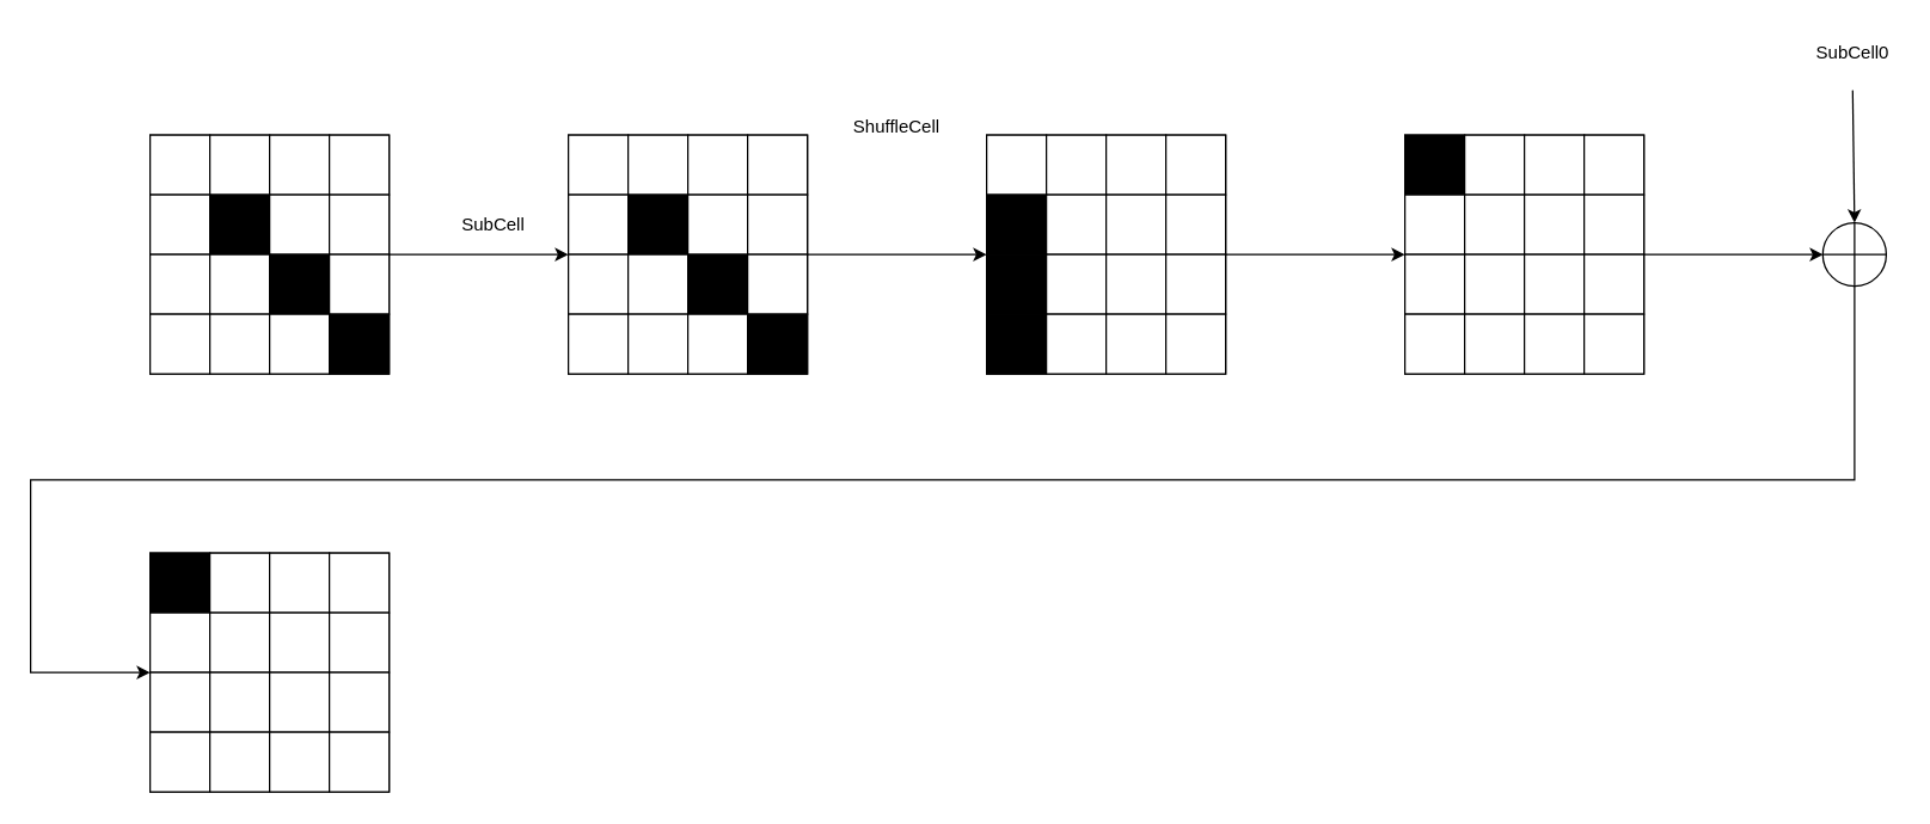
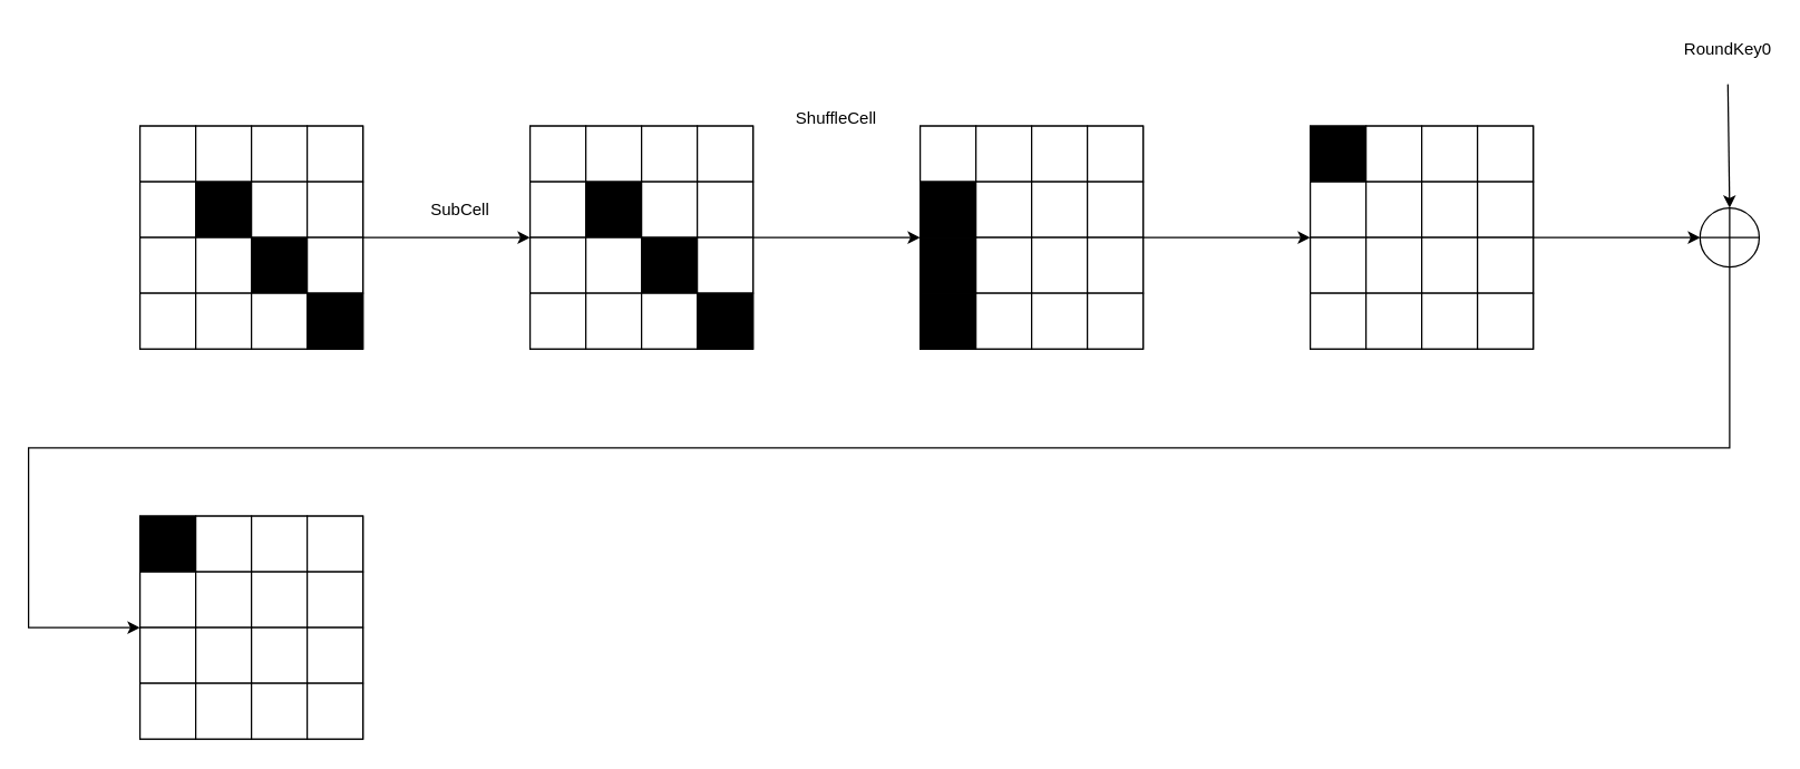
  <mxCell id="0" />
  <mxCell id="1" parent="0" />
  <mxCell id="2" value="" style="rounded=0;whiteSpace=wrap;html=1;" vertex="1" parent="1"><mxGeometry x="100" y="90" width="160" height="160" as="geometry" /></mxCell>
  <mxCell id="3" value="" style="rounded=0;whiteSpace=wrap;html=1;fillColor=#FFFFFF;" vertex="1" parent="1"><mxGeometry x="100" y="90" width="40" height="40" as="geometry" /></mxCell>
  <mxCell id="4" value="" style="rounded=0;whiteSpace=wrap;html=1;" vertex="1" parent="1"><mxGeometry x="140" y="90" width="40" height="40" as="geometry" /></mxCell>
  <mxCell id="5" value="" style="rounded=0;whiteSpace=wrap;html=1;" vertex="1" parent="1"><mxGeometry x="180" y="90" width="40" height="40" as="geometry" /></mxCell>
  <mxCell id="6" value="" style="rounded=0;whiteSpace=wrap;html=1;" vertex="1" parent="1"><mxGeometry x="220" y="90" width="40" height="40" as="geometry" /></mxCell>
  <mxCell id="7" value="" style="rounded=0;whiteSpace=wrap;html=1;fillColor=#FFFFFF;" vertex="1" parent="1"><mxGeometry x="100" y="130" width="40" height="40" as="geometry" /></mxCell>
  <mxCell id="8" value="" style="rounded=0;whiteSpace=wrap;html=1;fillColor=#000000;" vertex="1" parent="1"><mxGeometry x="140" y="130" width="40" height="40" as="geometry" /></mxCell>
  <mxCell id="9" value="" style="rounded=0;whiteSpace=wrap;html=1;fillColor=#FFFFFF;" vertex="1" parent="1"><mxGeometry x="180" y="130" width="40" height="40" as="geometry" /></mxCell>
  <mxCell id="10" value="" style="rounded=0;whiteSpace=wrap;html=1;" vertex="1" parent="1"><mxGeometry x="220" y="130" width="40" height="40" as="geometry" /></mxCell>
  <mxCell id="11" value="" style="rounded=0;whiteSpace=wrap;html=1;fillColor=#FFFFFF;" vertex="1" parent="1"><mxGeometry x="100" y="170" width="40" height="40" as="geometry" /></mxCell>
  <mxCell id="12" value="" style="rounded=0;whiteSpace=wrap;html=1;" vertex="1" parent="1"><mxGeometry x="140" y="170" width="40" height="40" as="geometry" /></mxCell>
  <mxCell id="13" value="" style="rounded=0;whiteSpace=wrap;html=1;fillColor=#000000;" vertex="1" parent="1"><mxGeometry x="180" y="170" width="40" height="40" as="geometry" /></mxCell>
  <mxCell id="14" value="" style="rounded=0;whiteSpace=wrap;html=1;fillColor=#FFFFFF;" vertex="1" parent="1"><mxGeometry x="220" y="170" width="40" height="40" as="geometry" /></mxCell>
  <mxCell id="15" value="" style="rounded=0;whiteSpace=wrap;html=1;fillColor=#FFFFFF;" vertex="1" parent="1"><mxGeometry x="100" y="210" width="40" height="40" as="geometry" /></mxCell>
  <mxCell id="16" value="" style="rounded=0;whiteSpace=wrap;html=1;fillColor=#FFFFFF;" vertex="1" parent="1"><mxGeometry x="140" y="210" width="40" height="40" as="geometry" /></mxCell>
  <mxCell id="17" value="" style="rounded=0;whiteSpace=wrap;html=1;" vertex="1" parent="1"><mxGeometry x="180" y="210" width="40" height="40" as="geometry" /></mxCell>
  <mxCell id="18" value="" style="rounded=0;whiteSpace=wrap;html=1;fillColor=#000000;" vertex="1" parent="1"><mxGeometry x="220" y="210" width="40" height="40" as="geometry" /></mxCell>
  <mxCell id="19" value="SubCell" style="text;html=1;strokeColor=none;fillColor=none;align=center;verticalAlign=middle;whiteSpace=wrap;rounded=0;" vertex="1" parent="1"><mxGeometry x="300" y="135" width="60" height="30" as="geometry" /></mxCell>
  <mxCell id="20" value="" style="rounded=0;whiteSpace=wrap;html=1;" vertex="1" parent="1"><mxGeometry x="380" y="90" width="160" height="160" as="geometry" /></mxCell>
  <mxCell id="21" value="" style="rounded=0;whiteSpace=wrap;html=1;fillColor=#FFFFFF;" vertex="1" parent="1"><mxGeometry x="380" y="90" width="40" height="40" as="geometry" /></mxCell>
  <mxCell id="22" value="" style="rounded=0;whiteSpace=wrap;html=1;" vertex="1" parent="1"><mxGeometry x="420" y="90" width="40" height="40" as="geometry" /></mxCell>
  <mxCell id="23" value="" style="rounded=0;whiteSpace=wrap;html=1;" vertex="1" parent="1"><mxGeometry x="460" y="90" width="40" height="40" as="geometry" /></mxCell>
  <mxCell id="24" value="" style="rounded=0;whiteSpace=wrap;html=1;" vertex="1" parent="1"><mxGeometry x="500" y="90" width="40" height="40" as="geometry" /></mxCell>
  <mxCell id="25" value="" style="rounded=0;whiteSpace=wrap;html=1;fillColor=#FFFFFF;" vertex="1" parent="1"><mxGeometry x="380" y="130" width="40" height="40" as="geometry" /></mxCell>
  <mxCell id="26" value="" style="rounded=0;whiteSpace=wrap;html=1;fillColor=#000000;" vertex="1" parent="1"><mxGeometry x="420" y="130" width="40" height="40" as="geometry" /></mxCell>
  <mxCell id="27" value="" style="rounded=0;whiteSpace=wrap;html=1;fillColor=#FFFFFF;" vertex="1" parent="1"><mxGeometry x="460" y="130" width="40" height="40" as="geometry" /></mxCell>
  <mxCell id="28" value="" style="rounded=0;whiteSpace=wrap;html=1;" vertex="1" parent="1"><mxGeometry x="500" y="130" width="40" height="40" as="geometry" /></mxCell>
  <mxCell id="29" value="" style="rounded=0;whiteSpace=wrap;html=1;fillColor=#FFFFFF;" vertex="1" parent="1"><mxGeometry x="380" y="170" width="40" height="40" as="geometry" /></mxCell>
  <mxCell id="30" value="" style="rounded=0;whiteSpace=wrap;html=1;" vertex="1" parent="1"><mxGeometry x="420" y="170" width="40" height="40" as="geometry" /></mxCell>
  <mxCell id="31" value="" style="rounded=0;whiteSpace=wrap;html=1;fillColor=#000000;" vertex="1" parent="1"><mxGeometry x="460" y="170" width="40" height="40" as="geometry" /></mxCell>
  <mxCell id="32" value="" style="rounded=0;whiteSpace=wrap;html=1;fillColor=#FFFFFF;" vertex="1" parent="1"><mxGeometry x="500" y="170" width="40" height="40" as="geometry" /></mxCell>
  <mxCell id="33" value="" style="rounded=0;whiteSpace=wrap;html=1;fillColor=#FFFFFF;" vertex="1" parent="1"><mxGeometry x="380" y="210" width="40" height="40" as="geometry" /></mxCell>
  <mxCell id="34" value="" style="rounded=0;whiteSpace=wrap;html=1;fillColor=#FFFFFF;" vertex="1" parent="1"><mxGeometry x="420" y="210" width="40" height="40" as="geometry" /></mxCell>
  <mxCell id="35" value="" style="rounded=0;whiteSpace=wrap;html=1;" vertex="1" parent="1"><mxGeometry x="460" y="210" width="40" height="40" as="geometry" /></mxCell>
  <mxCell id="36" value="" style="rounded=0;whiteSpace=wrap;html=1;fillColor=#000000;" vertex="1" parent="1"><mxGeometry x="500" y="210" width="40" height="40" as="geometry" /></mxCell>
  <mxCell id="37" value="" style="endArrow=classic;html=1;rounded=0;exitX=1;exitY=0;exitDx=0;exitDy=0;entryX=0;entryY=0;entryDx=0;entryDy=0;" edge="1" parent="1" source="32" target="48"><mxGeometry width="50" height="50" relative="1" as="geometry"><mxPoint x="600" y="250" as="sourcePoint" /><mxPoint x="620" y="290" as="targetPoint" /></mxGeometry></mxCell>
  <mxCell id="38" value="ShuffleCell" style="text;html=1;strokeColor=none;fillColor=none;align=center;verticalAlign=middle;whiteSpace=wrap;rounded=0;" vertex="1" parent="1"><mxGeometry x="570" y="70" width="60" height="30" as="geometry" /></mxCell>
  <mxCell id="39" value="" style="rounded=0;whiteSpace=wrap;html=1;" vertex="1" parent="1"><mxGeometry x="660" y="90" width="160" height="160" as="geometry" /></mxCell>
  <mxCell id="40" value="" style="rounded=0;whiteSpace=wrap;html=1;strokeColor=default;fillColor=#FFFFFF;" vertex="1" parent="1"><mxGeometry x="660" y="90" width="40" height="40" as="geometry" /></mxCell>
  <mxCell id="41" value="" style="rounded=0;whiteSpace=wrap;html=1;fillColor=#FFFFFF;" vertex="1" parent="1"><mxGeometry x="700" y="90" width="40" height="40" as="geometry" /></mxCell>
  <mxCell id="42" value="" style="rounded=0;whiteSpace=wrap;html=1;fillColor=#FFFFFF;" vertex="1" parent="1"><mxGeometry x="740" y="90" width="40" height="40" as="geometry" /></mxCell>
  <mxCell id="43" value="" style="rounded=0;whiteSpace=wrap;html=1;fillColor=#FFFFFF;" vertex="1" parent="1"><mxGeometry x="780" y="90" width="40" height="40" as="geometry" /></mxCell>
  <mxCell id="44" value="" style="rounded=0;whiteSpace=wrap;html=1;fillColor=#000000;" vertex="1" parent="1"><mxGeometry x="660" y="130" width="40" height="40" as="geometry" /></mxCell>
  <mxCell id="45" value="" style="rounded=0;whiteSpace=wrap;html=1;" vertex="1" parent="1"><mxGeometry x="700" y="130" width="40" height="40" as="geometry" /></mxCell>
  <mxCell id="46" value="" style="rounded=0;whiteSpace=wrap;html=1;" vertex="1" parent="1"><mxGeometry x="740" y="130" width="40" height="40" as="geometry" /></mxCell>
  <mxCell id="47" value="" style="rounded=0;whiteSpace=wrap;html=1;" vertex="1" parent="1"><mxGeometry x="780" y="130" width="40" height="40" as="geometry" /></mxCell>
  <mxCell id="48" value="" style="rounded=0;whiteSpace=wrap;html=1;fillColor=#000000;" vertex="1" parent="1"><mxGeometry x="660" y="170" width="40" height="40" as="geometry" /></mxCell>
  <mxCell id="49" value="" style="rounded=0;whiteSpace=wrap;html=1;" vertex="1" parent="1"><mxGeometry x="700" y="170" width="40" height="40" as="geometry" /></mxCell>
  <mxCell id="50" value="" style="rounded=0;whiteSpace=wrap;html=1;" vertex="1" parent="1"><mxGeometry x="740" y="170" width="40" height="40" as="geometry" /></mxCell>
  <mxCell id="51" value="" style="rounded=0;whiteSpace=wrap;html=1;" vertex="1" parent="1"><mxGeometry x="780" y="170" width="40" height="40" as="geometry" /></mxCell>
  <mxCell id="52" value="" style="rounded=0;whiteSpace=wrap;html=1;fillColor=#000000;" vertex="1" parent="1"><mxGeometry x="660" y="210" width="40" height="40" as="geometry" /></mxCell>
  <mxCell id="53" value="" style="rounded=0;whiteSpace=wrap;html=1;" vertex="1" parent="1"><mxGeometry x="700" y="210" width="40" height="40" as="geometry" /></mxCell>
  <mxCell id="54" value="" style="rounded=0;whiteSpace=wrap;html=1;" vertex="1" parent="1"><mxGeometry x="740" y="210" width="40" height="40" as="geometry" /></mxCell>
  <mxCell id="55" value="" style="rounded=0;whiteSpace=wrap;html=1;" vertex="1" parent="1"><mxGeometry x="780" y="210" width="40" height="40" as="geometry" /></mxCell>
  <mxCell id="56" value="" style="endArrow=classic;html=1;rounded=0;exitX=1;exitY=0;exitDx=0;exitDy=0;" edge="1" parent="1" source="51"><mxGeometry width="50" height="50" relative="1" as="geometry"><mxPoint x="900" y="170" as="sourcePoint" /><mxPoint x="940" y="170" as="targetPoint" /></mxGeometry></mxCell>
  <mxCell id="57" style="edgeStyle=orthogonalEdgeStyle;rounded=0;orthogonalLoop=1;jettySize=auto;html=1;exitX=0.5;exitY=1;exitDx=0;exitDy=0;entryX=0;entryY=0;entryDx=0;entryDy=0;" edge="1" parent="1" source="58" target="91"><mxGeometry relative="1" as="geometry"><Array as="points"><mxPoint x="1241" y="321" /><mxPoint x="20" y="321" /><mxPoint x="20" y="450" /></Array></mxGeometry></mxCell>
  <mxCell id="58" value="" style="ellipse;whiteSpace=wrap;html=1;" vertex="1" parent="1"><mxGeometry x="1219.75" y="148.75" width="42.5" height="42.5" as="geometry" /></mxCell>
  <mxCell id="59" value="" style="endArrow=none;html=1;rounded=0;entryX=0.5;entryY=0;entryDx=0;entryDy=0;exitX=0.5;exitY=1;exitDx=0;exitDy=0;" edge="1" parent="1" source="58" target="58"><mxGeometry width="50" height="50" relative="1" as="geometry"><mxPoint x="1198.75" y="230" as="sourcePoint" /><mxPoint x="1248.75" y="180" as="targetPoint" /></mxGeometry></mxCell>
  <mxCell id="60" value="" style="endArrow=none;html=1;rounded=0;entryX=1;entryY=0.5;entryDx=0;entryDy=0;exitX=0;exitY=0.5;exitDx=0;exitDy=0;" edge="1" parent="1" source="58" target="58"><mxGeometry width="50" height="50" relative="1" as="geometry"><mxPoint x="1198.75" y="230" as="sourcePoint" /><mxPoint x="1248.75" y="180" as="targetPoint" /></mxGeometry></mxCell>
  <mxCell id="61" value="" style="endArrow=classic;html=1;rounded=0;entryX=0.5;entryY=0;entryDx=0;entryDy=0;" edge="1" parent="1" target="58"><mxGeometry width="50" height="50" relative="1" as="geometry"><mxPoint x="1239.75" y="60" as="sourcePoint" /><mxPoint x="1248.75" y="120" as="targetPoint" /></mxGeometry></mxCell>
- <mxCell id="62" value="&lt;div&gt;SubCell0&lt;/div&gt;" style="text;html=1;strokeColor=none;fillColor=none;align=center;verticalAlign=middle;whiteSpace=wrap;rounded=0;" vertex="1" parent="1"><mxGeometry x="1210" y="20" width="60" height="30" as="geometry" /></mxCell>
+ <mxCell id="62" value="&lt;div&gt;RoundKey0&lt;/div&gt;" style="text;html=1;strokeColor=none;fillColor=none;align=center;verticalAlign=middle;whiteSpace=wrap;rounded=0;" vertex="1" parent="1"><mxGeometry x="1210" y="20" width="60" height="30" as="geometry" /></mxCell>
  <mxCell id="63" value="" style="endArrow=classic;html=1;rounded=0;exitX=1;exitY=0;exitDx=0;exitDy=0;entryX=0;entryY=0;entryDx=0;entryDy=0;" edge="1" parent="1" source="14" target="29"><mxGeometry width="50" height="50" relative="1" as="geometry"><mxPoint x="420" y="210" as="sourcePoint" /><mxPoint x="470" y="160" as="targetPoint" /></mxGeometry></mxCell>
  <mxCell id="64" value="" style="rounded=0;whiteSpace=wrap;html=1;" vertex="1" parent="1"><mxGeometry x="940" y="90" width="160" height="160" as="geometry" /></mxCell>
  <mxCell id="65" value="" style="rounded=0;whiteSpace=wrap;html=1;strokeColor=#000000;fillColor=#000000;" vertex="1" parent="1"><mxGeometry x="940" y="90" width="40" height="40" as="geometry" /></mxCell>
  <mxCell id="66" value="" style="rounded=0;whiteSpace=wrap;html=1;" vertex="1" parent="1"><mxGeometry x="980" y="90" width="40" height="40" as="geometry" /></mxCell>
  <mxCell id="67" value="" style="rounded=0;whiteSpace=wrap;html=1;" vertex="1" parent="1"><mxGeometry x="1020" y="90" width="40" height="40" as="geometry" /></mxCell>
  <mxCell id="68" value="" style="rounded=0;whiteSpace=wrap;html=1;" vertex="1" parent="1"><mxGeometry x="1060" y="90" width="40" height="40" as="geometry" /></mxCell>
  <mxCell id="69" value="" style="rounded=0;whiteSpace=wrap;html=1;fillColor=#FFFFFF;" vertex="1" parent="1"><mxGeometry x="940" y="130" width="40" height="40" as="geometry" /></mxCell>
  <mxCell id="70" value="" style="rounded=0;whiteSpace=wrap;html=1;" vertex="1" parent="1"><mxGeometry x="980" y="130" width="40" height="40" as="geometry" /></mxCell>
  <mxCell id="71" value="" style="rounded=0;whiteSpace=wrap;html=1;fillColor=#FFFFFF;" vertex="1" parent="1"><mxGeometry x="1020" y="130" width="40" height="40" as="geometry" /></mxCell>
  <mxCell id="72" value="" style="rounded=0;whiteSpace=wrap;html=1;" vertex="1" parent="1"><mxGeometry x="1060" y="130" width="40" height="40" as="geometry" /></mxCell>
  <mxCell id="73" value="" style="rounded=0;whiteSpace=wrap;html=1;fillColor=#FFFFFF;" vertex="1" parent="1"><mxGeometry x="940" y="170" width="40" height="40" as="geometry" /></mxCell>
  <mxCell id="74" value="" style="rounded=0;whiteSpace=wrap;html=1;" vertex="1" parent="1"><mxGeometry x="980" y="170" width="40" height="40" as="geometry" /></mxCell>
  <mxCell id="75" value="" style="rounded=0;whiteSpace=wrap;html=1;" vertex="1" parent="1"><mxGeometry x="1020" y="170" width="40" height="40" as="geometry" /></mxCell>
  <mxCell id="76" value="" style="rounded=0;whiteSpace=wrap;html=1;fillColor=#FFFFFF;" vertex="1" parent="1"><mxGeometry x="1060" y="170" width="40" height="40" as="geometry" /></mxCell>
  <mxCell id="77" value="" style="rounded=0;whiteSpace=wrap;html=1;fillColor=#FFFFFF;" vertex="1" parent="1"><mxGeometry x="940" y="210" width="40" height="40" as="geometry" /></mxCell>
  <mxCell id="78" value="" style="rounded=0;whiteSpace=wrap;html=1;fillColor=#FFFFFF;" vertex="1" parent="1"><mxGeometry x="980" y="210" width="40" height="40" as="geometry" /></mxCell>
  <mxCell id="79" value="" style="rounded=0;whiteSpace=wrap;html=1;" vertex="1" parent="1"><mxGeometry x="1020" y="210" width="40" height="40" as="geometry" /></mxCell>
  <mxCell id="80" value="" style="rounded=0;whiteSpace=wrap;html=1;" vertex="1" parent="1"><mxGeometry x="1060" y="210" width="40" height="40" as="geometry" /></mxCell>
  <mxCell id="81" value="" style="endArrow=classic;html=1;rounded=0;exitX=1;exitY=0;exitDx=0;exitDy=0;" edge="1" parent="1" source="76"><mxGeometry width="50" height="50" relative="1" as="geometry"><mxPoint x="1180" y="170" as="sourcePoint" /><mxPoint x="1220" y="170" as="targetPoint" /></mxGeometry></mxCell>
  <mxCell id="82" value="" style="rounded=0;whiteSpace=wrap;html=1;" vertex="1" parent="1"><mxGeometry x="100" y="370" width="160" height="160" as="geometry" /></mxCell>
  <mxCell id="83" value="" style="rounded=0;whiteSpace=wrap;html=1;strokeColor=#000000;fillColor=#000000;" vertex="1" parent="1"><mxGeometry x="100" y="370" width="40" height="40" as="geometry" /></mxCell>
  <mxCell id="84" value="" style="rounded=0;whiteSpace=wrap;html=1;" vertex="1" parent="1"><mxGeometry x="140" y="370" width="40" height="40" as="geometry" /></mxCell>
  <mxCell id="85" value="" style="rounded=0;whiteSpace=wrap;html=1;" vertex="1" parent="1"><mxGeometry x="180" y="370" width="40" height="40" as="geometry" /></mxCell>
  <mxCell id="86" value="" style="rounded=0;whiteSpace=wrap;html=1;" vertex="1" parent="1"><mxGeometry x="220" y="370" width="40" height="40" as="geometry" /></mxCell>
  <mxCell id="87" value="" style="rounded=0;whiteSpace=wrap;html=1;fillColor=#FFFFFF;" vertex="1" parent="1"><mxGeometry x="100" y="410" width="40" height="40" as="geometry" /></mxCell>
  <mxCell id="88" value="" style="rounded=0;whiteSpace=wrap;html=1;" vertex="1" parent="1"><mxGeometry x="140" y="410" width="40" height="40" as="geometry" /></mxCell>
  <mxCell id="89" value="" style="rounded=0;whiteSpace=wrap;html=1;fillColor=#FFFFFF;" vertex="1" parent="1"><mxGeometry x="180" y="410" width="40" height="40" as="geometry" /></mxCell>
  <mxCell id="90" value="" style="rounded=0;whiteSpace=wrap;html=1;" vertex="1" parent="1"><mxGeometry x="220" y="410" width="40" height="40" as="geometry" /></mxCell>
  <mxCell id="91" value="" style="rounded=0;whiteSpace=wrap;html=1;fillColor=#FFFFFF;" vertex="1" parent="1"><mxGeometry x="100" y="450" width="40" height="40" as="geometry" /></mxCell>
  <mxCell id="92" value="" style="rounded=0;whiteSpace=wrap;html=1;" vertex="1" parent="1"><mxGeometry x="140" y="450" width="40" height="40" as="geometry" /></mxCell>
  <mxCell id="93" value="" style="rounded=0;whiteSpace=wrap;html=1;" vertex="1" parent="1"><mxGeometry x="180" y="450" width="40" height="40" as="geometry" /></mxCell>
  <mxCell id="94" value="" style="rounded=0;whiteSpace=wrap;html=1;fillColor=#FFFFFF;" vertex="1" parent="1"><mxGeometry x="220" y="450" width="40" height="40" as="geometry" /></mxCell>
  <mxCell id="95" value="" style="rounded=0;whiteSpace=wrap;html=1;fillColor=#FFFFFF;" vertex="1" parent="1"><mxGeometry x="100" y="490" width="40" height="40" as="geometry" /></mxCell>
  <mxCell id="96" value="" style="rounded=0;whiteSpace=wrap;html=1;fillColor=#FFFFFF;" vertex="1" parent="1"><mxGeometry x="140" y="490" width="40" height="40" as="geometry" /></mxCell>
  <mxCell id="97" value="" style="rounded=0;whiteSpace=wrap;html=1;" vertex="1" parent="1"><mxGeometry x="180" y="490" width="40" height="40" as="geometry" /></mxCell>
  <mxCell id="98" value="" style="rounded=0;whiteSpace=wrap;html=1;" vertex="1" parent="1"><mxGeometry x="220" y="490" width="40" height="40" as="geometry" /></mxCell>
